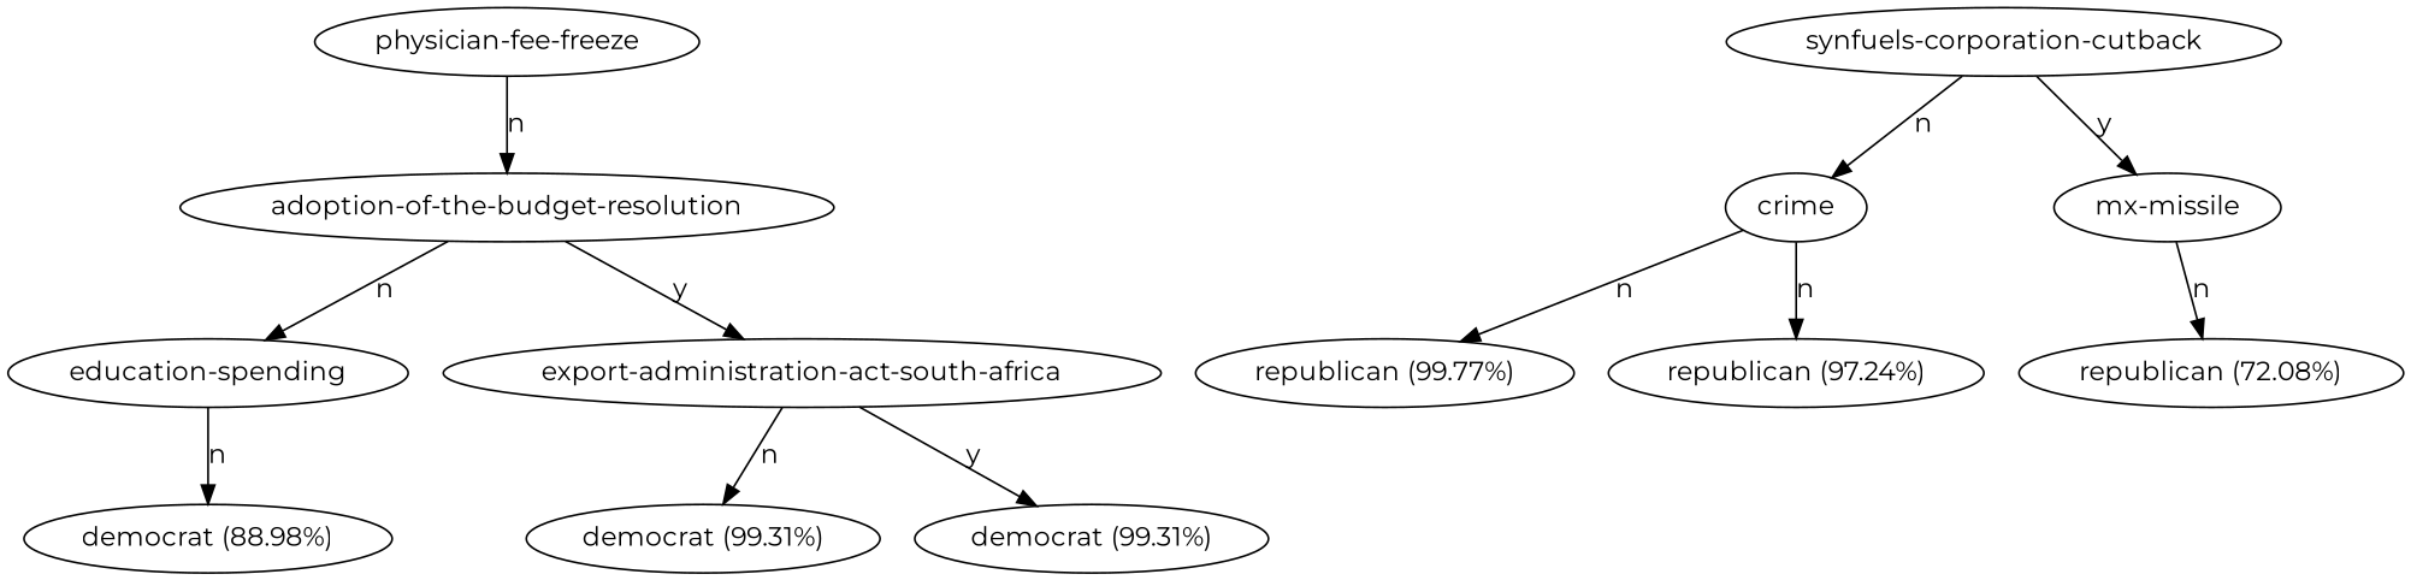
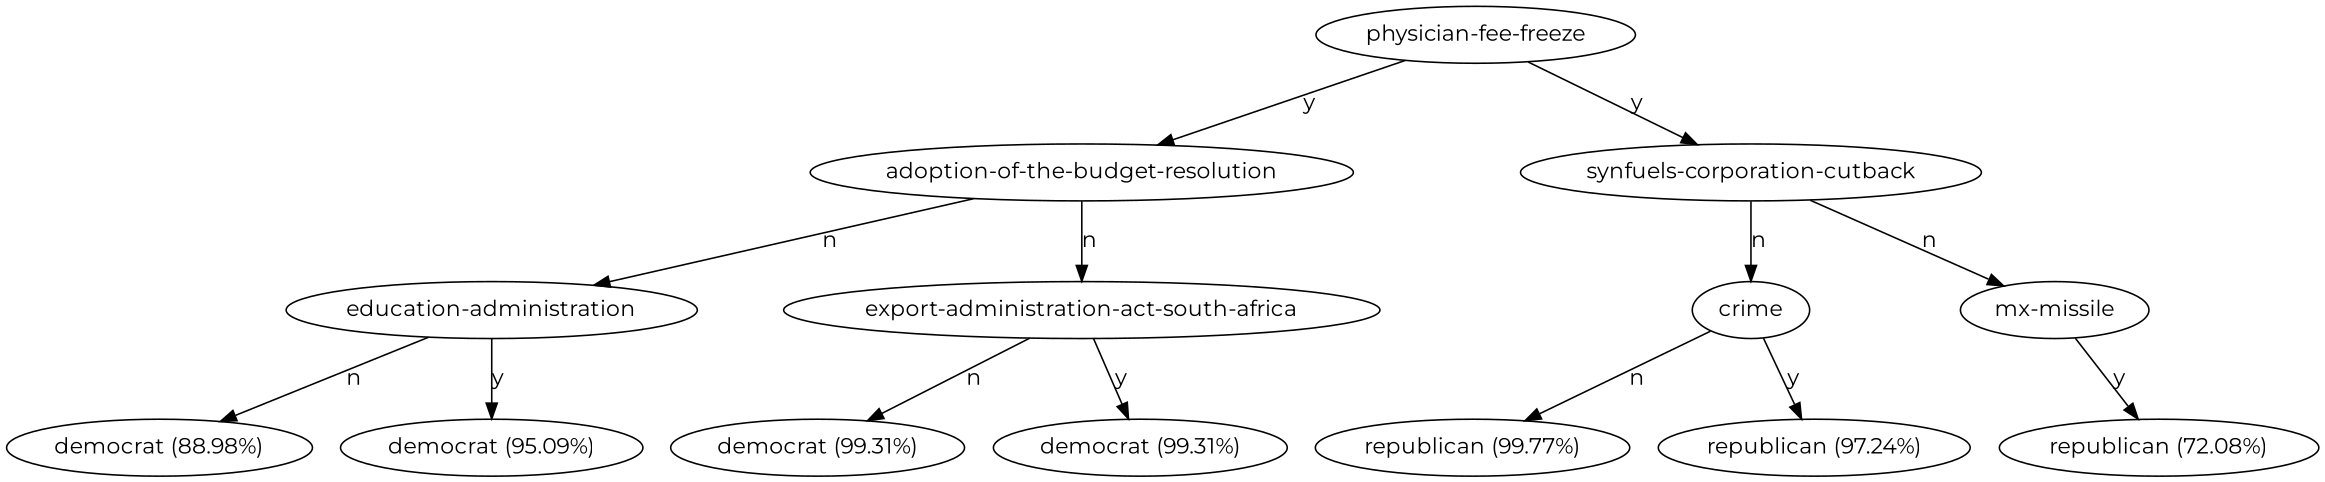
  digraph {
    fontname=Montserrat
    node [fontname=Montserrat shape=oval]
    edge [fontname=Montserrat]
    n1 [label="physician-fee-freeze"]
    n2 [label="adoption-of-the-budget-resolution"]
    n3 [label="synfuels-corporation-cutback"]
-   n4 [label="education-spending"]
+   n4 [label="education-administration"]
    n5 [label="export-administration-act-south-africa"]
    n6 [label=crime]
    n7 [label="mx-missile"]
    n8 [label="democrat (88.98%)"]
+   n9 [label="democrat (95.09%)"]
    n10 [label="democrat (99.31%)"]
    n11 [label="democrat (99.31%)"]
    n12 [label="republican (99.77%)"]
    n13 [label="republican (97.24%)"]
    n14 [label="republican (72.08%)"]
-   n1 -> n2 [label=n]
+   n1 -> n2 [label=y]
+   n1 -> n3 [label=y]
    n2 -> n4 [label=n]
-   n2 -> n5 [label=y]
+   n2 -> n5 [label=n]
    n3 -> n6 [label=n]
-   n3 -> n7 [label=y]
+   n3 -> n7 [label=n]
    n4 -> n8 [label=n]
+   n4 -> n9 [label=y]
    n5 -> n10 [label=n]
    n5 -> n11 [label=y]
    n6 -> n12 [label=n]
-   n6 -> n13 [label=n]
-   n7 -> n14 [label=n]
+   n6 -> n13 [label=y]
+   n7 -> n14 [label=y]
  }
